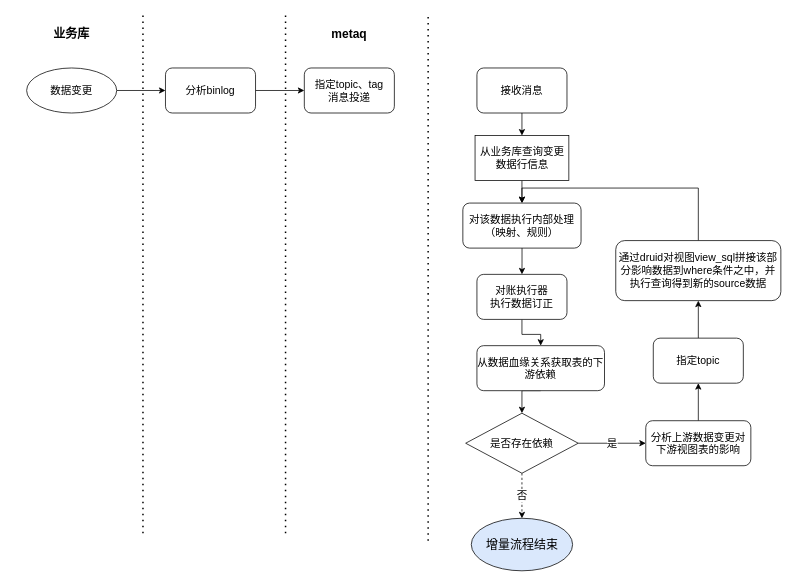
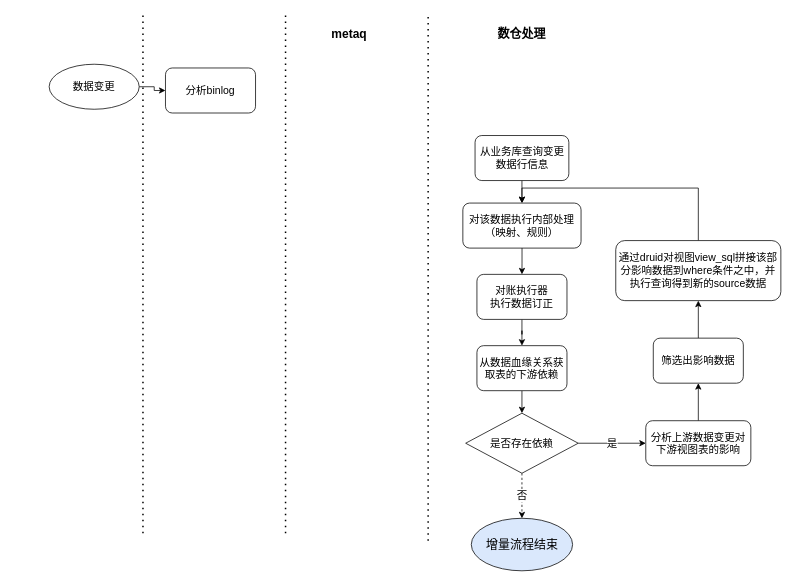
  <mxCell id="0" />
  <mxCell id="1" parent="0" />
- <mxCell id="2" value="&lt;font style=&quot;font-size: 16px&quot;&gt;&lt;b&gt;业务库&lt;/b&gt;&lt;/font&gt;" style="text;html=1;strokeColor=none;fillColor=none;align=center;verticalAlign=middle;whiteSpace=wrap;rounded=0;" vertex="1" parent="1"><mxGeometry x="20" y="30" width="150" height="30" as="geometry" /></mxCell>
  <mxCell id="3" value="" style="edgeStyle=orthogonalEdgeStyle;rounded=0;orthogonalLoop=1;jettySize=auto;html=1;" edge="1" parent="1" source="4" target="7"><mxGeometry relative="1" as="geometry" /></mxCell>
- <mxCell id="4" value="&lt;font style=&quot;font-size: 14px&quot;&gt;数据变更&lt;/font&gt;" style="ellipse;whiteSpace=wrap;html=1;" vertex="1" parent="1"><mxGeometry x="35" y="90" width="120" height="60" as="geometry" /></mxCell>
+ <mxCell id="4" value="&lt;font style=&quot;font-size: 14px&quot;&gt;数据变更&lt;/font&gt;" style="ellipse;whiteSpace=wrap;html=1;" vertex="1" parent="1"><mxGeometry x="65" y="85" width="120" height="60" as="geometry" /></mxCell>
  <mxCell id="5" value="" style="endArrow=none;dashed=1;html=1;dashPattern=1 3;strokeWidth=2;" edge="1" parent="1"><mxGeometry width="50" height="50" relative="1" as="geometry"><mxPoint x="190" y="710" as="sourcePoint" /><mxPoint x="190" y="20" as="targetPoint" /></mxGeometry></mxCell>
- <mxCell id="6" value="" style="edgeStyle=orthogonalEdgeStyle;rounded=0;orthogonalLoop=1;jettySize=auto;html=1;" edge="1" parent="1" source="7" target="10"><mxGeometry relative="1" as="geometry" /></mxCell>
  <mxCell id="7" value="&lt;font style=&quot;font-size: 14px&quot;&gt;分析binlog&lt;/font&gt;" style="rounded=1;whiteSpace=wrap;html=1;" vertex="1" parent="1"><mxGeometry x="220" y="90" width="120" height="60" as="geometry" /></mxCell>
  <mxCell id="8" value="&lt;font style=&quot;font-size: 16px&quot;&gt;&lt;b&gt;metaq&lt;/b&gt;&lt;/font&gt;" style="text;html=1;strokeColor=none;fillColor=none;align=center;verticalAlign=middle;whiteSpace=wrap;rounded=0;" vertex="1" parent="1"><mxGeometry x="390" y="30" width="150" height="30" as="geometry" /></mxCell>
  <mxCell id="9" value="" style="endArrow=none;dashed=1;html=1;dashPattern=1 3;strokeWidth=2;" edge="1" parent="1"><mxGeometry width="50" height="50" relative="1" as="geometry"><mxPoint x="380" y="710" as="sourcePoint" /><mxPoint x="380" y="20" as="targetPoint" /></mxGeometry></mxCell>
- <mxCell id="10" value="&lt;font style=&quot;font-size: 14px&quot;&gt;指定topic、tag&lt;br&gt;消息投递&lt;/font&gt;" style="rounded=1;whiteSpace=wrap;html=1;" vertex="1" parent="1"><mxGeometry x="405" y="90" width="120" height="60" as="geometry" /></mxCell>
  <mxCell id="11" value="" style="endArrow=none;dashed=1;html=1;dashPattern=1 3;strokeWidth=2;" edge="1" parent="1"><mxGeometry width="50" height="50" relative="1" as="geometry"><mxPoint x="570" y="720" as="sourcePoint" /><mxPoint x="570" y="20" as="targetPoint" /></mxGeometry></mxCell>
- <mxCell id="13" style="edgeStyle=orthogonalEdgeStyle;rounded=0;orthogonalLoop=1;jettySize=auto;html=1;exitX=0.5;exitY=1;exitDx=0;exitDy=0;entryX=0.5;entryY=0;entryDx=0;entryDy=0;" edge="1" parent="1" source="14" target="16"><mxGeometry relative="1" as="geometry" /></mxCell>
- <mxCell id="14" value="&lt;font style=&quot;font-size: 14px&quot;&gt;接收消息&lt;/font&gt;" style="whiteSpace=wrap;html=1;rounded=1;" vertex="1" parent="1"><mxGeometry x="635" y="90" width="120" height="60" as="geometry" /></mxCell>
+ <mxCell id="12" value="&lt;font style=&quot;font-size: 16px&quot;&gt;&lt;b&gt;数仓处理&lt;/b&gt;&lt;/font&gt;" style="text;html=1;strokeColor=none;fillColor=none;align=center;verticalAlign=middle;whiteSpace=wrap;rounded=0;" vertex="1" parent="1"><mxGeometry x="620" y="30" width="150" height="30" as="geometry" /></mxCell>
  <mxCell id="15" value="" style="edgeStyle=orthogonalEdgeStyle;rounded=0;orthogonalLoop=1;jettySize=auto;html=1;" edge="1" parent="1" source="16" target="18"><mxGeometry relative="1" as="geometry" /></mxCell>
- <mxCell id="16" value="&lt;font style=&quot;font-size: 14px&quot;&gt;从业务库查询变更数据行信息&lt;/font&gt;" style="whiteSpace=wrap;html=1;rounded=0;" vertex="1" parent="1"><mxGeometry x="632.5" y="180" width="125" height="60" as="geometry" /></mxCell>
+ <mxCell id="16" value="&lt;font style=&quot;font-size: 14px&quot;&gt;从业务库查询变更数据行信息&lt;/font&gt;" style="rounded=1;whiteSpace=wrap;html=1;" vertex="1" parent="1"><mxGeometry x="632.5" y="180" width="125" height="60" as="geometry" /></mxCell>
  <mxCell id="17" value="" style="edgeStyle=orthogonalEdgeStyle;rounded=0;orthogonalLoop=1;jettySize=auto;html=1;" edge="1" parent="1" source="18" target="20"><mxGeometry relative="1" as="geometry" /></mxCell>
  <mxCell id="18" value="&lt;font style=&quot;font-size: 14px&quot;&gt;对该数据执行内部处理&lt;br&gt;（映射、规则）&lt;br&gt;&lt;/font&gt;" style="rounded=1;whiteSpace=wrap;html=1;" vertex="1" parent="1"><mxGeometry x="616.25" y="270" width="157.5" height="60" as="geometry" /></mxCell>
  <mxCell id="19" value="" style="edgeStyle=orthogonalEdgeStyle;rounded=0;orthogonalLoop=1;jettySize=auto;html=1;" edge="1" parent="1" source="20" target="22"><mxGeometry relative="1" as="geometry" /></mxCell>
  <mxCell id="20" value="&lt;font style=&quot;font-size: 14px&quot;&gt;对账执行器&lt;br&gt;执行数据订正&lt;/font&gt;" style="whiteSpace=wrap;html=1;rounded=1;" vertex="1" parent="1"><mxGeometry x="635" y="365" width="120" height="60" as="geometry" /></mxCell>
  <mxCell id="21" style="edgeStyle=orthogonalEdgeStyle;rounded=0;orthogonalLoop=1;jettySize=auto;html=1;exitX=0.5;exitY=1;exitDx=0;exitDy=0;entryX=0.5;entryY=0;entryDx=0;entryDy=0;" edge="1" parent="1" source="22" target="25"><mxGeometry relative="1" as="geometry" /></mxCell>
- <mxCell id="22" value="&lt;font style=&quot;font-size: 14px&quot;&gt;从数据血缘关系获取表的下游依赖&lt;/font&gt;" style="whiteSpace=wrap;html=1;rounded=1;" vertex="1" parent="1"><mxGeometry x="635" y="460" width="170" height="60" as="geometry" /></mxCell>
+ <mxCell id="22" value="&lt;font style=&quot;font-size: 14px&quot;&gt;从数据血缘关系获取表的下游依赖&lt;/font&gt;" style="whiteSpace=wrap;html=1;rounded=1;" vertex="1" parent="1"><mxGeometry x="635" y="460" width="120" height="60" as="geometry" /></mxCell>
  <mxCell id="23" value="&lt;font style=&quot;font-size: 14px&quot;&gt;否&lt;/font&gt;" style="edgeStyle=orthogonalEdgeStyle;rounded=0;orthogonalLoop=1;jettySize=auto;html=1;exitX=0.5;exitY=1;exitDx=0;exitDy=0;entryX=0.5;entryY=0;entryDx=0;entryDy=0;dashed=1;" edge="1" parent="1" source="25" target="26"><mxGeometry relative="1" as="geometry" /></mxCell>
  <mxCell id="24" value="&lt;font style=&quot;font-size: 14px&quot;&gt;是&lt;/font&gt;" style="edgeStyle=orthogonalEdgeStyle;rounded=0;orthogonalLoop=1;jettySize=auto;html=1;exitX=1;exitY=0.5;exitDx=0;exitDy=0;entryX=0;entryY=0.5;entryDx=0;entryDy=0;" edge="1" parent="1" source="25" target="28"><mxGeometry relative="1" as="geometry"><mxPoint x="840" y="590" as="targetPoint" /></mxGeometry></mxCell>
  <mxCell id="25" value="&lt;font style=&quot;font-size: 14px&quot;&gt;是否存在依赖&lt;/font&gt;" style="rhombus;whiteSpace=wrap;html=1;" vertex="1" parent="1"><mxGeometry x="620" y="550" width="150" height="80" as="geometry" /></mxCell>
  <mxCell id="26" value="&lt;font style=&quot;font-size: 16px&quot;&gt;增量流程结束&lt;/font&gt;" style="ellipse;whiteSpace=wrap;html=1;fillColor=#dae8fc;" vertex="1" parent="1"><mxGeometry x="627.5" y="690" width="135" height="70" as="geometry" /></mxCell>
  <mxCell id="27" style="edgeStyle=orthogonalEdgeStyle;rounded=0;orthogonalLoop=1;jettySize=auto;html=1;exitX=0.5;exitY=0;exitDx=0;exitDy=0;entryX=0.5;entryY=1;entryDx=0;entryDy=0;" edge="1" parent="1" source="28" target="30"><mxGeometry relative="1" as="geometry" /></mxCell>
  <mxCell id="28" value="&lt;font style=&quot;font-size: 14px&quot;&gt;分析上游数据变更对下游视图表的影响&lt;/font&gt;" style="rounded=1;whiteSpace=wrap;html=1;" vertex="1" parent="1"><mxGeometry x="860" y="560" width="140" height="60" as="geometry" /></mxCell>
  <mxCell id="29" value="" style="edgeStyle=orthogonalEdgeStyle;rounded=0;orthogonalLoop=1;jettySize=auto;html=1;" edge="1" parent="1" source="30" target="32"><mxGeometry relative="1" as="geometry" /></mxCell>
- <mxCell id="30" value="&lt;font style=&quot;font-size: 14px&quot;&gt;指定topic&lt;br&gt;&lt;/font&gt;" style="rounded=1;whiteSpace=wrap;html=1;" vertex="1" parent="1"><mxGeometry x="870" y="450" width="120" height="60" as="geometry" /></mxCell>
+ <mxCell id="30" value="&lt;font style=&quot;font-size: 14px&quot;&gt;筛选出影响数据&lt;br&gt;&lt;/font&gt;" style="rounded=1;whiteSpace=wrap;html=1;" vertex="1" parent="1"><mxGeometry x="870" y="450" width="120" height="60" as="geometry" /></mxCell>
  <mxCell id="31" style="edgeStyle=orthogonalEdgeStyle;rounded=0;orthogonalLoop=1;jettySize=auto;html=1;exitX=0.5;exitY=0;exitDx=0;exitDy=0;entryX=0.5;entryY=0;entryDx=0;entryDy=0;" edge="1" parent="1" source="32" target="18"><mxGeometry relative="1" as="geometry" /></mxCell>
  <mxCell id="32" value="&lt;font style=&quot;font-size: 14px&quot;&gt;通过druid对视图view_sql拼接该部分影响数据到where条件之中，并执行查询得到新的source数据&lt;/font&gt;" style="whiteSpace=wrap;html=1;rounded=1;" vertex="1" parent="1"><mxGeometry x="820" y="320" width="220" height="80" as="geometry" /></mxCell>
